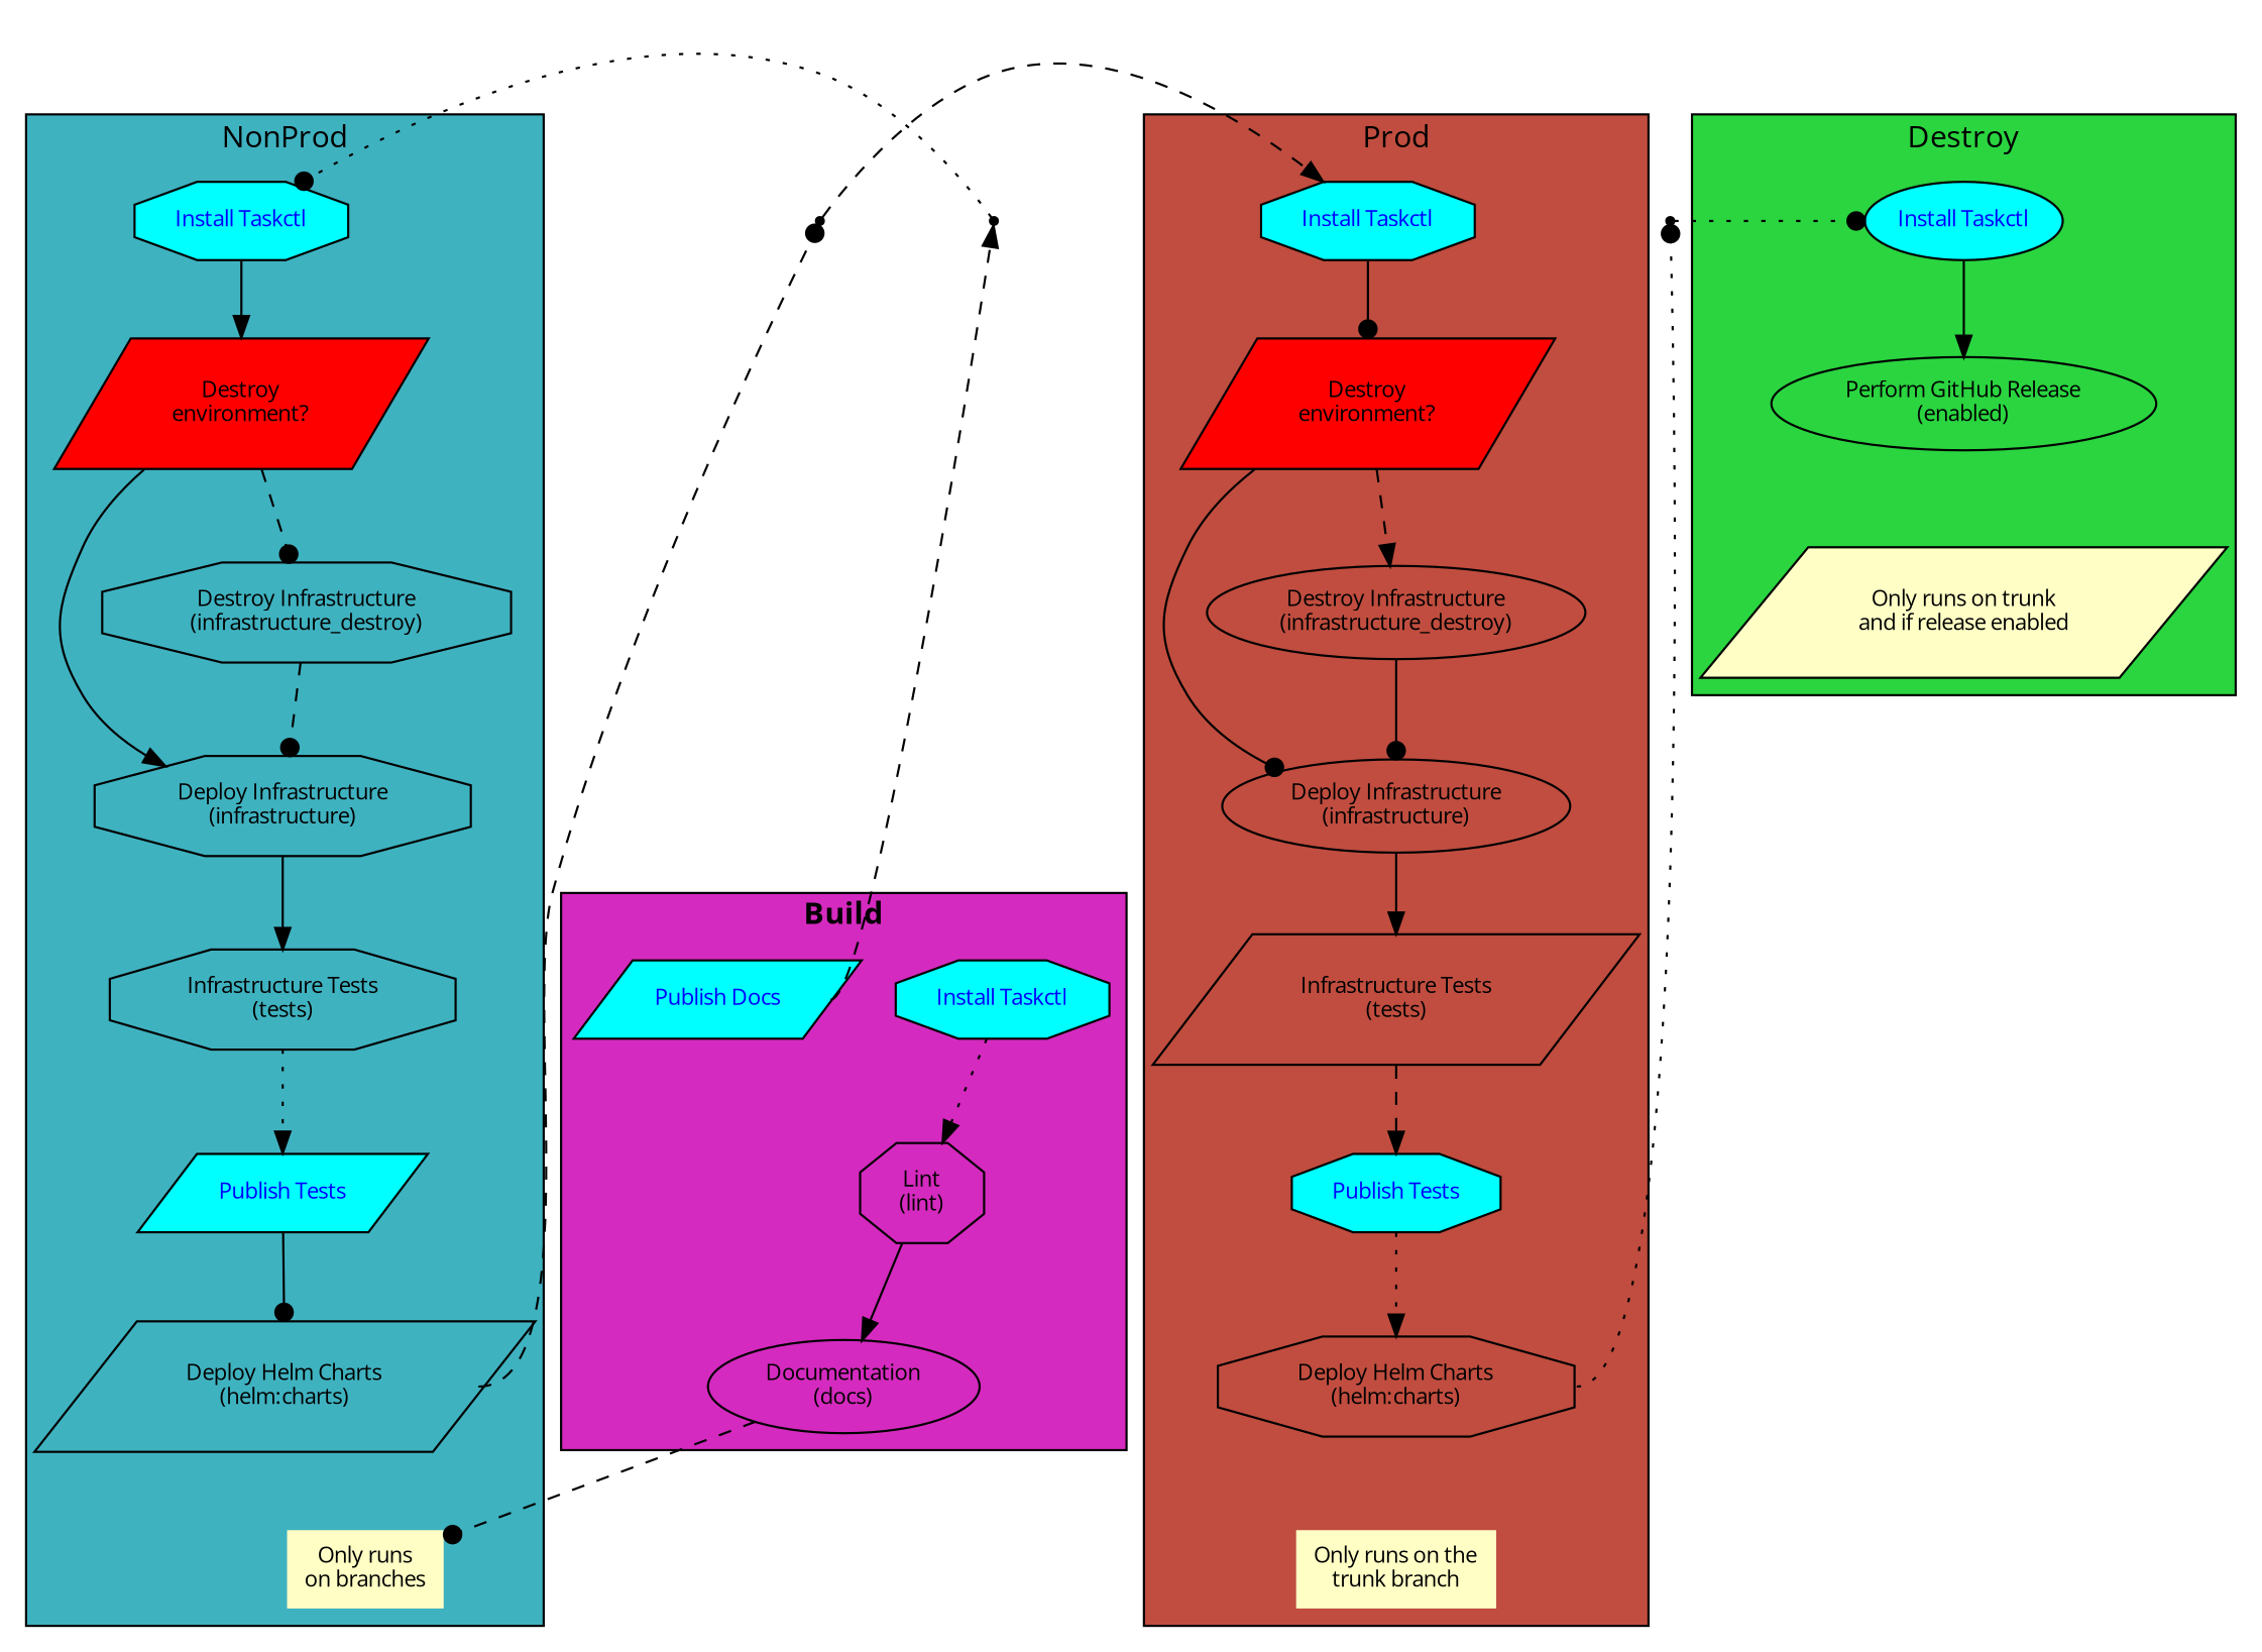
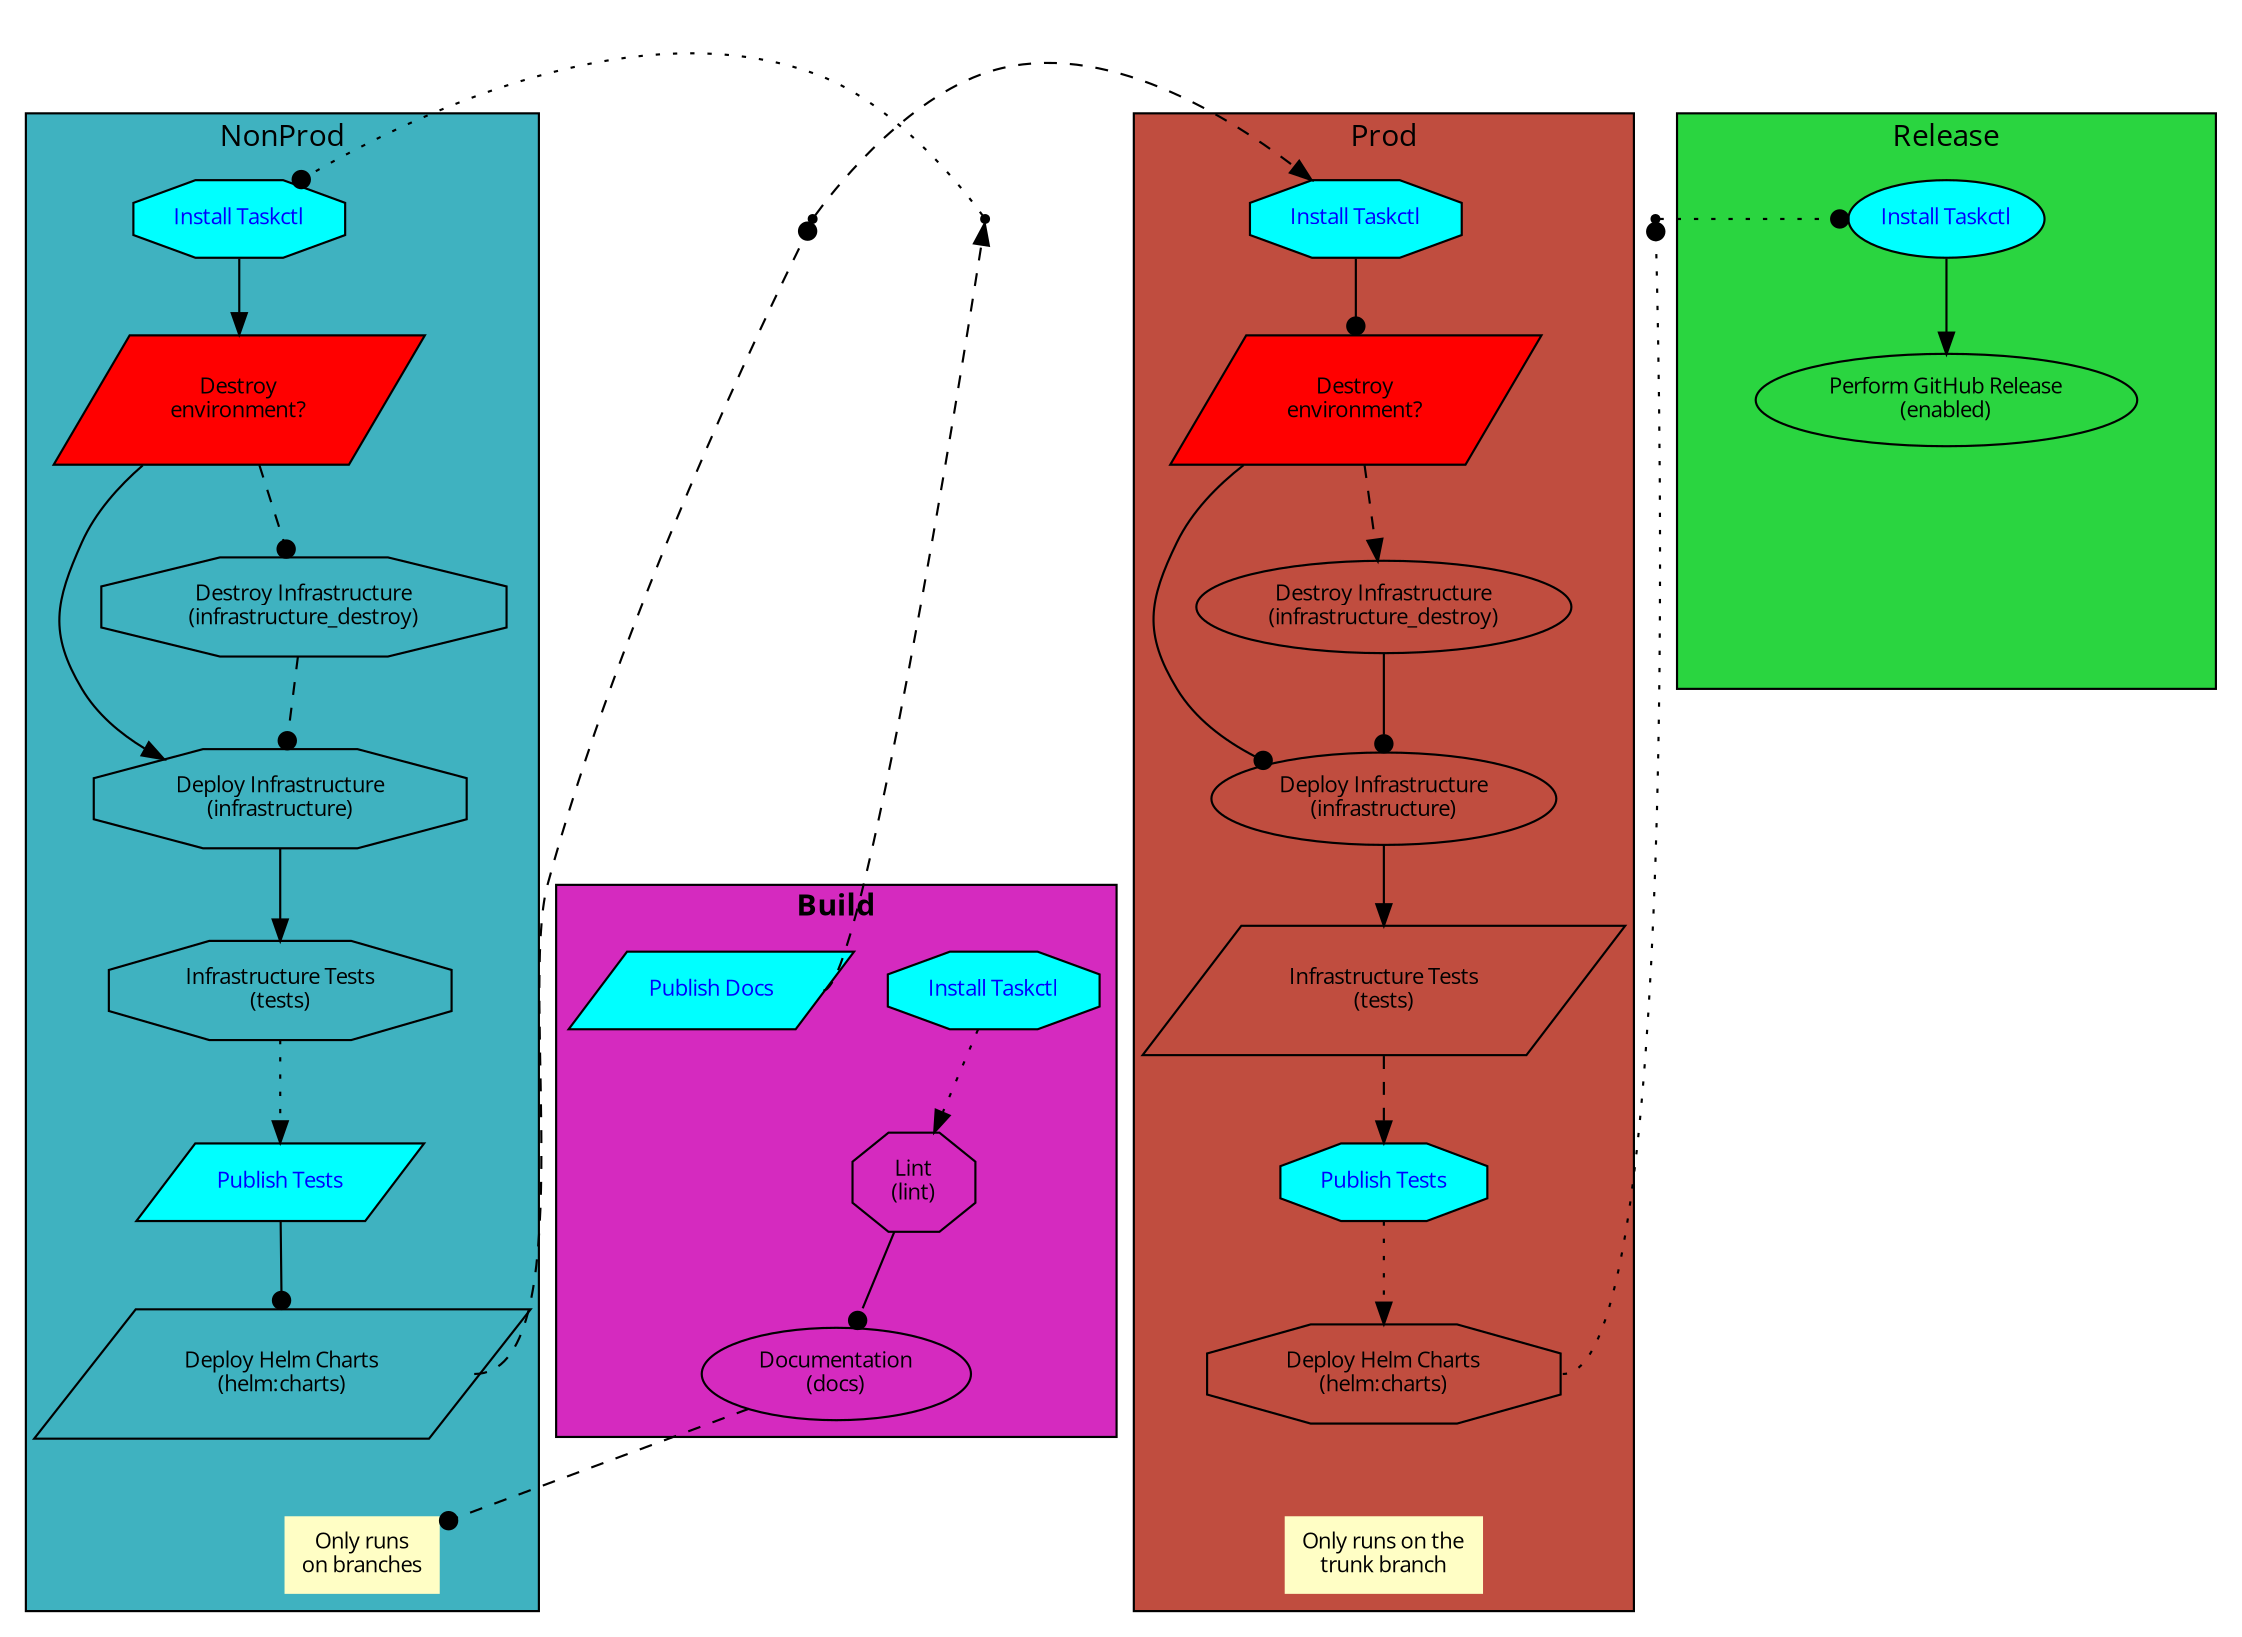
  digraph {
    fontname=OpenSans
    node [fontname=OpenSans fontsize=10 shape=octagon]
    edge [arrowhead=normal style=solid]
    n1 [fillcolor=cyan fontcolor=blue label="Install Taskctl" style=filled]
    n2 [label="Lint\n(lint)"]
    n3 [label="Documentation\n(docs)" shape=ellipse]
    n4 [fillcolor=cyan fontcolor=blue label="Publish Docs" shape=parallelogram style=filled]
    n5 [fillcolor=cyan fontcolor=blue label="Install Taskctl" style=filled]
    n6 [fillcolor="#ff0000" label="Destroy\nenvironment?" shape=parallelogram style=filled]
    n7 [label="Deploy Infrastructure\n(infrastructure)"]
    n8 [label="Infrastructure Tests\n(tests)"]
    n9 [fillcolor=cyan fontcolor=blue label="Publish Tests" shape=parallelogram style=filled]
    n10 [label="Deploy Helm Charts\n(helm:charts)" shape=parallelogram]
    n11 [fillcolor="#FFFEC5" label="Only runs\non branches" shape=none style=filled]
    n12 [label="Destroy Infrastructure\n(infrastructure_destroy)"]
    n13 [fillcolor=cyan fontcolor=blue label="Install Taskctl" style=filled]
    n14 [fillcolor="#ff0000" label="Destroy\nenvironment?" shape=parallelogram style=filled]
    n15 [label="Deploy Infrastructure\n(infrastructure)" shape=ellipse]
    n16 [label="Infrastructure Tests\n(tests)" shape=parallelogram]
    n17 [fillcolor=cyan fontcolor=blue label="Publish Tests" style=filled]
    n18 [label="Deploy Helm Charts\n(helm:charts)"]
    n19 [fillcolor="#FFFEC5" label="Only runs on the\ntrunk branch" shape=none style=filled]
    n20 [label="Destroy Infrastructure\n(infrastructure_destroy)" shape=ellipse]
    n21 [fillcolor=cyan fontcolor=blue label="Install Taskctl" shape=ellipse style=filled]
    n22 [label="Perform GitHub Release\n(enabled)" shape=ellipse]
-   n23 [fillcolor="#FFFEC5" label="Only runs on trunk\nand if release enabled" shape=parallelogram style=filled]
    1 [shape=point]
    2 [shape=point]
    3 [shape=point]
    subgraph cluster_1 {
      fillcolor="#D52ABF"
      label=< <B>Build</B> >
      style=filled
      n1
      n2
      n3
      n4
    }
    subgraph cluster_2 {
      fillcolor="#3FB2C0"
      label=NonProd
      style=filled
      n5
      n6
      n7
      n8
      n9
      n10
      n11
      n12
    }
    subgraph cluster_3 {
      fillcolor="#C04D3F"
      label=Prod
      style=filled
      n13
      n14
      n15
      n16
      n17
      n18
      n19
      n20
    }
    subgraph cluster_4 {
      fillcolor="#2AD540"
-     label=Destroy
+     label=Release
      style=filled
      n21
      n22
-     n23
    }
    n1 -> n2 [style=dotted]
-   n2 -> n3
+   n2 -> n3 [arrowhead=dot]
    n3 -> n11 [arrowhead=dot style=dashed]
    n4 -> 1 [constraint=false style=dashed tailport=e]
    n5 -> n6
    n6 -> n7
    n6 -> n12 [arrowhead=dot style=dashed]
    n7 -> n8
    n8 -> n9 [style=dotted]
    n9 -> n10 [arrowhead=dot]
    n10 -> n11 [style=invis arrowhead=""]
    n10 -> 2 [arrowhead=dot constraint=false style=dashed tailport=e]
    n12 -> n7 [arrowhead=dot style=dashed]
    n13 -> n14 [arrowhead=dot]
    n14 -> n15 [arrowhead=dot]
    n14 -> n20 [style=dashed]
    n15 -> n16
    n16 -> n17 [style=dashed]
    n17 -> n18 [style=dotted]
    n18 -> n19 [style=invis arrowhead=""]
    n18 -> 3 [arrowhead=dot constraint=false style=dotted tailport=e]
    n20 -> n15 [arrowhead=dot]
    n21 -> n22
-   n22 -> n23 [style=invis arrowhead=""]
    1 -> n5 [arrowhead=dot constraint=false style=dotted]
    2 -> n13 [constraint=false style=dashed]
    3 -> n21 [arrowhead=dot constraint=false style=dotted]
  }
